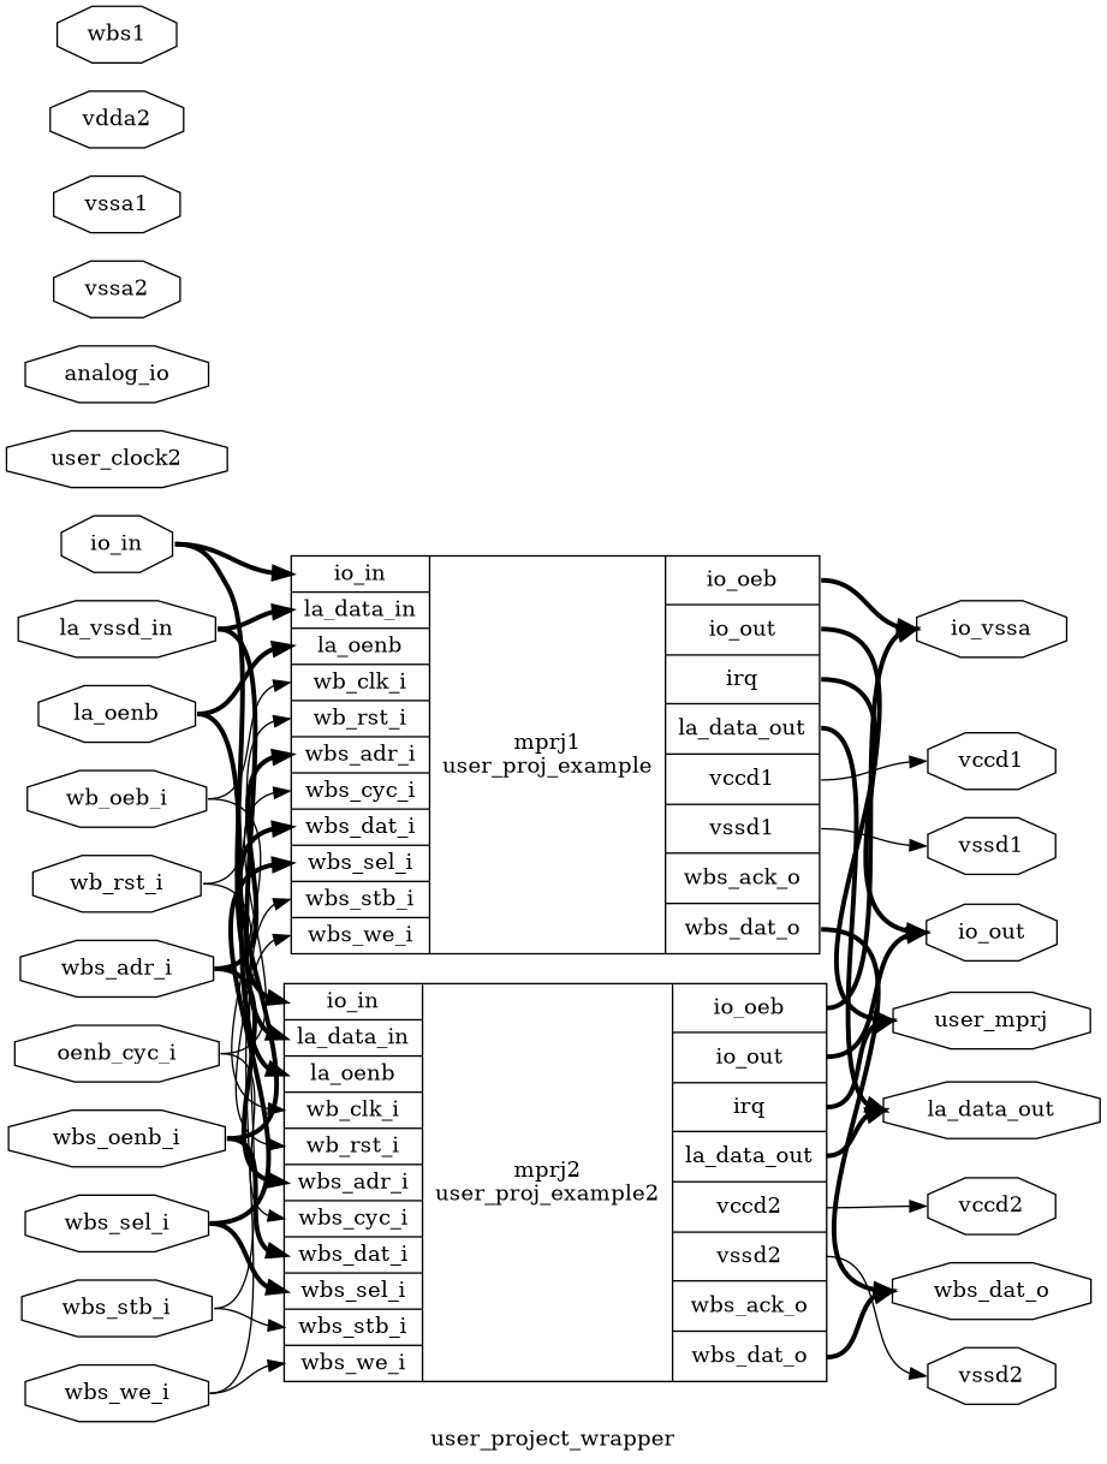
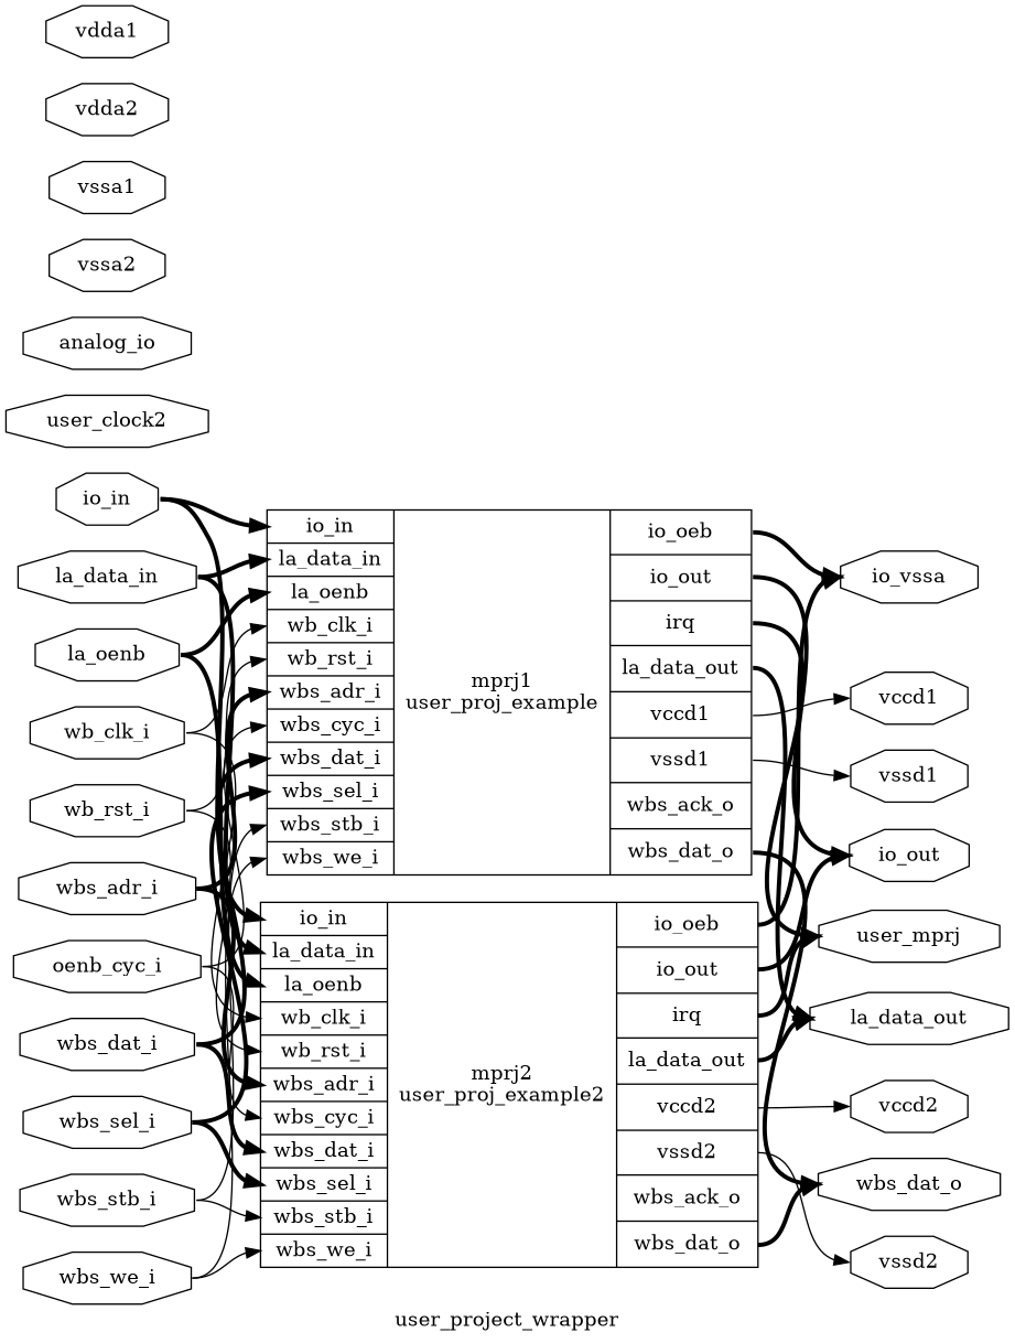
  digraph {
    label=user_project_wrapper
    rankdir=LR
    remincross=true
    node [color=black fontcolor=black shape=octagon]
    edge [color=black headport=w style="setlinewidth(3)" tailport=e]
    n1 [label=user_mprj]
    n2 [label=user_clock2]
    n3 [label=analog_io]
    n4 [label=io_vssa]
    n5 [label=io_out]
    n6 [label=io_in]
    n7 [label="{{<p6> io_in|<p9> la_data_in|<p7> la_oenb|<p19> wb_clk_i|<p18> wb_rst_i|<p12> wbs_adr_i|<p16> wbs_cyc_i|<p13> wbs_dat_i|<p14> wbs_sel_i|<p17> wbs_stb_i|<p15> wbs_we_i}|mprj2\nuser_proj_example2|{<p4> io_oeb|<p5> io_out|<p28> irq|<p8> la_data_out|<p22> vccd2|<p20> vssd2|<p11> wbs_ack_o|<p10> wbs_dat_o}}" shape=record color="" fontcolor=""]
    n8 [label="{{<p6> io_in|<p9> la_data_in|<p7> la_oenb|<p19> wb_clk_i|<p18> wb_rst_i|<p12> wbs_adr_i|<p16> wbs_cyc_i|<p13> wbs_dat_i|<p14> wbs_sel_i|<p17> wbs_stb_i|<p15> wbs_we_i}|mprj1\nuser_proj_example|{<p4> io_oeb|<p5> io_out|<p28> irq|<p8> la_data_out|<p23> vccd1|<p21> vssd1|<p11> wbs_ack_o|<p10> wbs_dat_o}}" shape=record color="" fontcolor=""]
    n9 [label=la_data_out]
    n10 [label=wbs_dat_o]
    n11 [label=vssd2]
    n12 [label=vccd2]
    n13 [label=vssd1]
    n14 [label=vccd1]
    n15 [label=la_oenb]
-   n16 [label=la_vssd_in]
+   n16 [label=la_data_in]
    n17 [label=wbs_adr_i]
-   n18 [label=wbs_oenb_i]
+   n18 [label=wbs_dat_i]
    n19 [label=wbs_sel_i]
    n20 [label=wbs_we_i]
    n21 [label=oenb_cyc_i]
    n22 [label=wbs_stb_i]
    n23 [label=wb_rst_i]
-   n24 [label=wb_oeb_i]
+   n24 [label=wb_clk_i]
    n25 [label=vssa2]
    n26 [label=vssa1]
    n27 [label=vdda2]
-   n28 [label=wbs1]
+   n28 [label=vdda1]
    n6 -> n7 [headport="p6:w"]
    n6 -> n8 [headport="p6:w"]
    n7 -> n1 [tailport="p28:e"]
    n7 -> n4 [tailport="p4:e"]
    n7 -> n5 [tailport="p5:e"]
    n7 -> n9 [tailport="p8:e"]
    n7 -> n10 [tailport="p10:e"]
    n7 -> n11 [tailport="p20:e" style=""]
    n7 -> n12 [tailport="p22:e" style=""]
    n8 -> n1 [tailport="p28:e"]
    n8 -> n4 [tailport="p4:e"]
    n8 -> n5 [tailport="p5:e"]
    n8 -> n9 [tailport="p8:e"]
    n8 -> n10 [tailport="p10:e"]
    n8 -> n13 [tailport="p21:e" style=""]
    n8 -> n14 [tailport="p23:e" style=""]
    n15 -> n7 [headport="p7:w"]
    n15 -> n8 [headport="p7:w"]
    n16 -> n7 [headport="p9:w"]
    n16 -> n8 [headport="p9:w"]
    n17 -> n7 [headport="p12:w"]
    n17 -> n8 [headport="p12:w"]
    n18 -> n7 [headport="p13:w"]
    n18 -> n8 [headport="p13:w"]
    n19 -> n7 [headport="p14:w"]
    n19 -> n8 [headport="p14:w"]
    n20 -> n7 [headport="p15:w" style=""]
    n20 -> n8 [headport="p15:w" style=""]
    n21 -> n7 [headport="p16:w" style=""]
    n21 -> n8 [headport="p16:w" style=""]
    n22 -> n7 [headport="p17:w" style=""]
    n22 -> n8 [headport="p17:w" style=""]
    n23 -> n7 [headport="p18:w" style=""]
    n23 -> n8 [headport="p18:w" style=""]
    n24 -> n7 [headport="p19:w" style=""]
    n24 -> n8 [headport="p19:w" style=""]
  }
